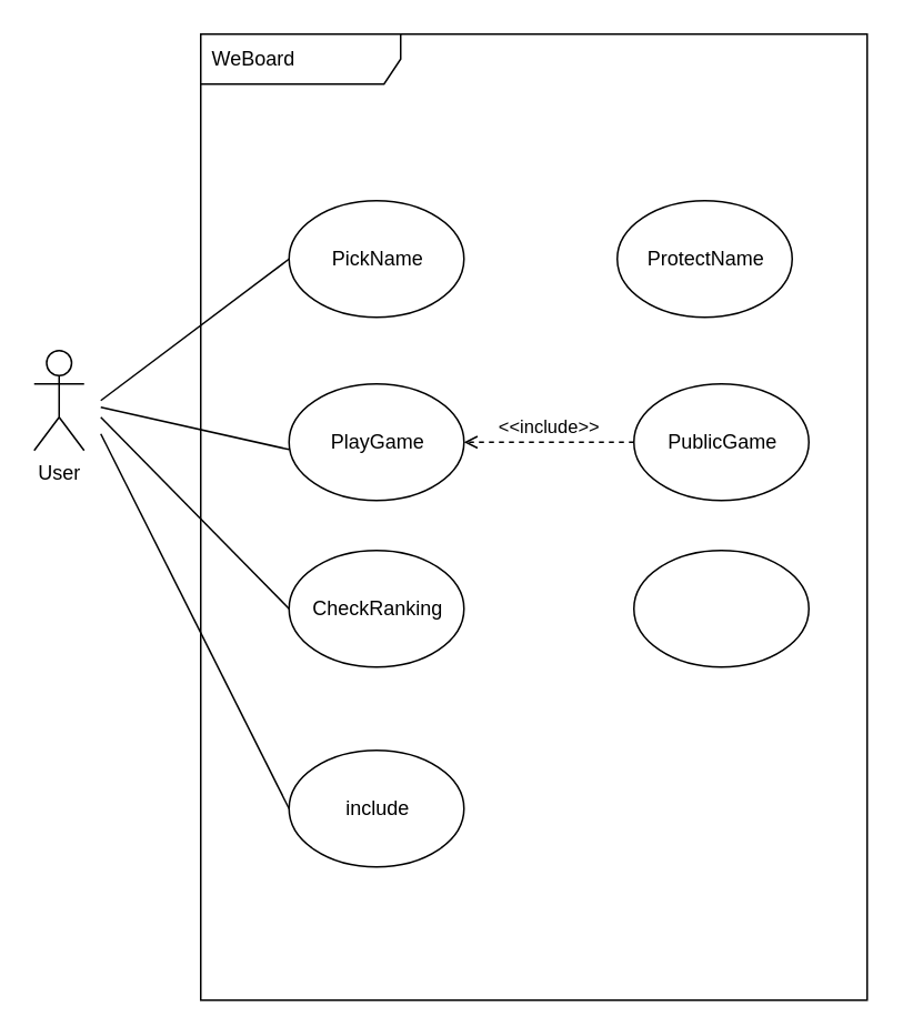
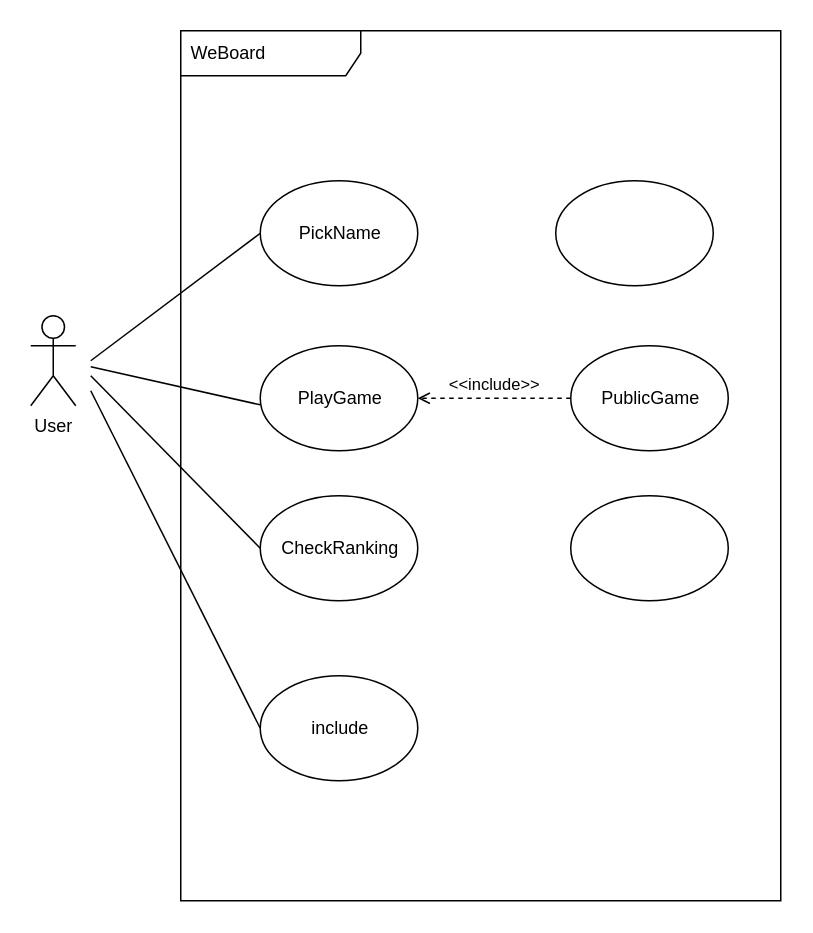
  <mxCell id="0" />
  <mxCell id="1" parent="0" />
  <mxCell id="2" value="WeBoard" style="shape=umlFrame;whiteSpace=wrap;html=1;width=120;height=30;boundedLbl=1;verticalAlign=middle;align=left;spacingLeft=5;" parent="1" vertex="1"><mxGeometry x="120" y="20" width="400" height="580" as="geometry" /></mxCell>
  <mxCell id="3" value="User" style="shape=umlActor;verticalLabelPosition=bottom;verticalAlign=top;html=1;" parent="1" vertex="1"><mxGeometry x="20" y="210" width="30" height="60" as="geometry" /></mxCell>
  <mxCell id="4" value="" style="shape=ellipse;container=1;horizontal=1;horizontalStack=0;resizeParent=1;resizeParentMax=0;resizeLast=0;html=1;dashed=0;collapsible=0;" parent="1" vertex="1"><mxGeometry x="173" y="120" width="105" height="70" as="geometry" /></mxCell>
  <mxCell id="5" value="PickName" style="html=1;strokeColor=none;fillColor=none;align=center;verticalAlign=middle;rotatable=0;" parent="4" vertex="1"><mxGeometry y="26.25" width="105" height="17.5" as="geometry" /></mxCell>
  <mxCell id="6" style="edgeStyle=none;html=1;exitX=0;exitY=0.5;exitDx=0;exitDy=0;endArrow=none;endFill=0;" parent="1" source="5" edge="1"><mxGeometry relative="1" as="geometry"><mxPoint x="60" y="240" as="targetPoint" /></mxGeometry></mxCell>
  <mxCell id="7" value="" style="shape=ellipse;container=1;horizontal=1;horizontalStack=0;resizeParent=1;resizeParentMax=0;resizeLast=0;html=1;dashed=0;collapsible=0;" parent="1" vertex="1"><mxGeometry x="173" y="230" width="105" height="70" as="geometry" /></mxCell>
  <mxCell id="8" value="PlayGame" style="html=1;strokeColor=none;fillColor=none;align=center;verticalAlign=middle;rotatable=0;" parent="7" vertex="1"><mxGeometry y="26.25" width="105" height="17.5" as="geometry" /></mxCell>
  <mxCell id="9" style="edgeStyle=none;html=1;exitX=0;exitY=0.75;exitDx=0;exitDy=0;endArrow=none;endFill=0;" parent="1" source="8" edge="1"><mxGeometry relative="1" as="geometry"><mxPoint x="60" y="244" as="targetPoint" /></mxGeometry></mxCell>
  <mxCell id="10" value="" style="shape=ellipse;container=1;horizontal=1;horizontalStack=0;resizeParent=1;resizeParentMax=0;resizeLast=0;html=1;dashed=0;collapsible=0;" parent="1" vertex="1"><mxGeometry x="370" y="120" width="105" height="70" as="geometry" /></mxCell>
- <mxCell id="11" value="ProtectName" style="html=1;strokeColor=none;fillColor=none;align=center;verticalAlign=middle;rotatable=0;" parent="10" vertex="1"><mxGeometry y="26.25" width="105" height="17.5" as="geometry" /></mxCell>
  <mxCell id="12" value="" style="shape=ellipse;container=1;horizontal=1;horizontalStack=0;resizeParent=1;resizeParentMax=0;resizeLast=0;html=1;dashed=0;collapsible=0;" parent="1" vertex="1"><mxGeometry x="173" y="330" width="105" height="70" as="geometry" /></mxCell>
  <mxCell id="13" value="CheckRanking" style="html=1;strokeColor=none;fillColor=none;align=center;verticalAlign=middle;rotatable=0;" parent="12" vertex="1"><mxGeometry y="26.25" width="105" height="17.5" as="geometry" /></mxCell>
  <mxCell id="14" style="edgeStyle=none;html=1;exitX=0;exitY=0.5;exitDx=0;exitDy=0;endArrow=none;endFill=0;" parent="1" source="13" edge="1"><mxGeometry relative="1" as="geometry"><mxPoint x="60" y="250" as="targetPoint" /></mxGeometry></mxCell>
  <mxCell id="15" value="" style="shape=ellipse;container=1;horizontal=1;horizontalStack=0;resizeParent=1;resizeParentMax=0;resizeLast=0;html=1;dashed=0;collapsible=0;" parent="1" vertex="1"><mxGeometry x="173" y="450" width="105" height="70" as="geometry" /></mxCell>
  <mxCell id="16" value="include" style="html=1;strokeColor=none;fillColor=none;align=center;verticalAlign=middle;rotatable=0;" parent="15" vertex="1"><mxGeometry y="26.25" width="105" height="17.5" as="geometry" /></mxCell>
  <mxCell id="17" style="edgeStyle=none;html=1;exitX=0;exitY=0.5;exitDx=0;exitDy=0;endArrow=none;endFill=0;" parent="1" source="16" edge="1"><mxGeometry relative="1" as="geometry"><mxPoint x="60" y="260" as="targetPoint" /></mxGeometry></mxCell>
  <mxCell id="18" value="" style="shape=ellipse;container=1;horizontal=1;horizontalStack=0;resizeParent=1;resizeParentMax=0;resizeLast=0;html=1;dashed=0;collapsible=0;" vertex="1" parent="1"><mxGeometry x="380" y="230" width="105" height="70" as="geometry" /></mxCell>
  <mxCell id="19" value="PublicGame" style="html=1;strokeColor=none;fillColor=none;align=center;verticalAlign=middle;rotatable=0;" vertex="1" parent="18"><mxGeometry y="26.25" width="105" height="17.5" as="geometry" /></mxCell>
  <mxCell id="20" value="" style="shape=ellipse;container=1;horizontal=1;horizontalStack=0;resizeParent=1;resizeParentMax=0;resizeLast=0;html=1;dashed=0;collapsible=0;" vertex="1" parent="1"><mxGeometry x="380" y="330" width="105" height="70" as="geometry" /></mxCell>
  <mxCell id="21" value="&amp;lt;&amp;lt;include&amp;gt;&amp;gt;" style="html=1;verticalAlign=bottom;labelBackgroundColor=none;endArrow=open;endFill=0;dashed=1;exitX=0;exitY=0.5;exitDx=0;exitDy=0;entryX=1;entryY=0.5;entryDx=0;entryDy=0;" edge="1" parent="1" source="19" target="7"><mxGeometry width="160" relative="1" as="geometry"><mxPoint x="640" y="420" as="sourcePoint" /><mxPoint x="800" y="420" as="targetPoint" /></mxGeometry></mxCell>
